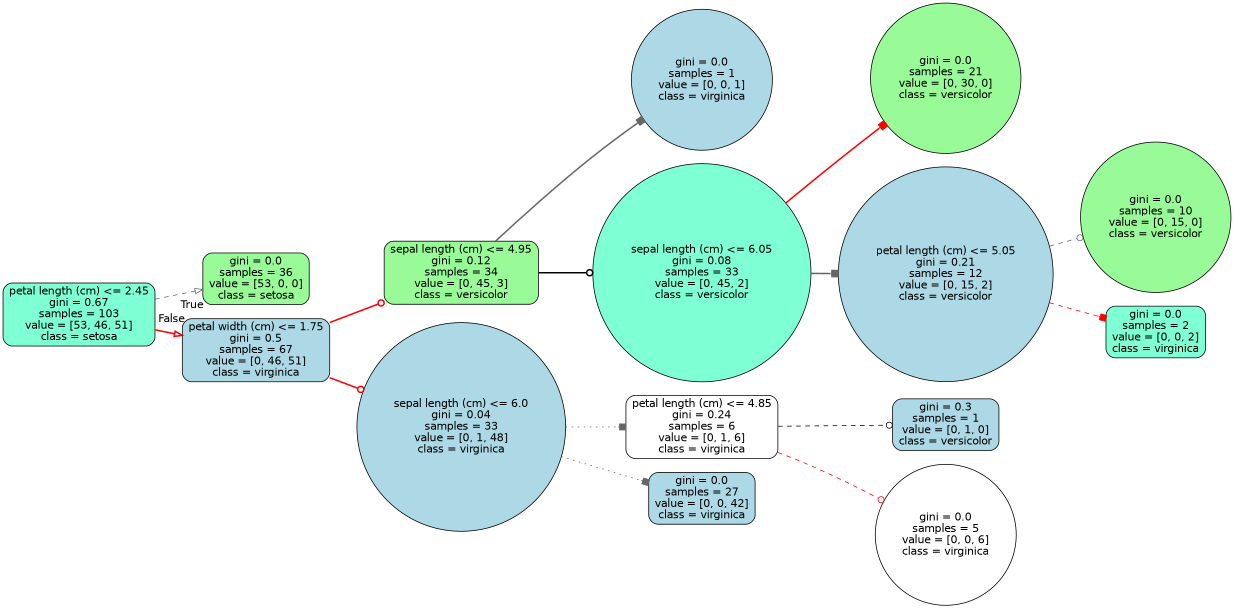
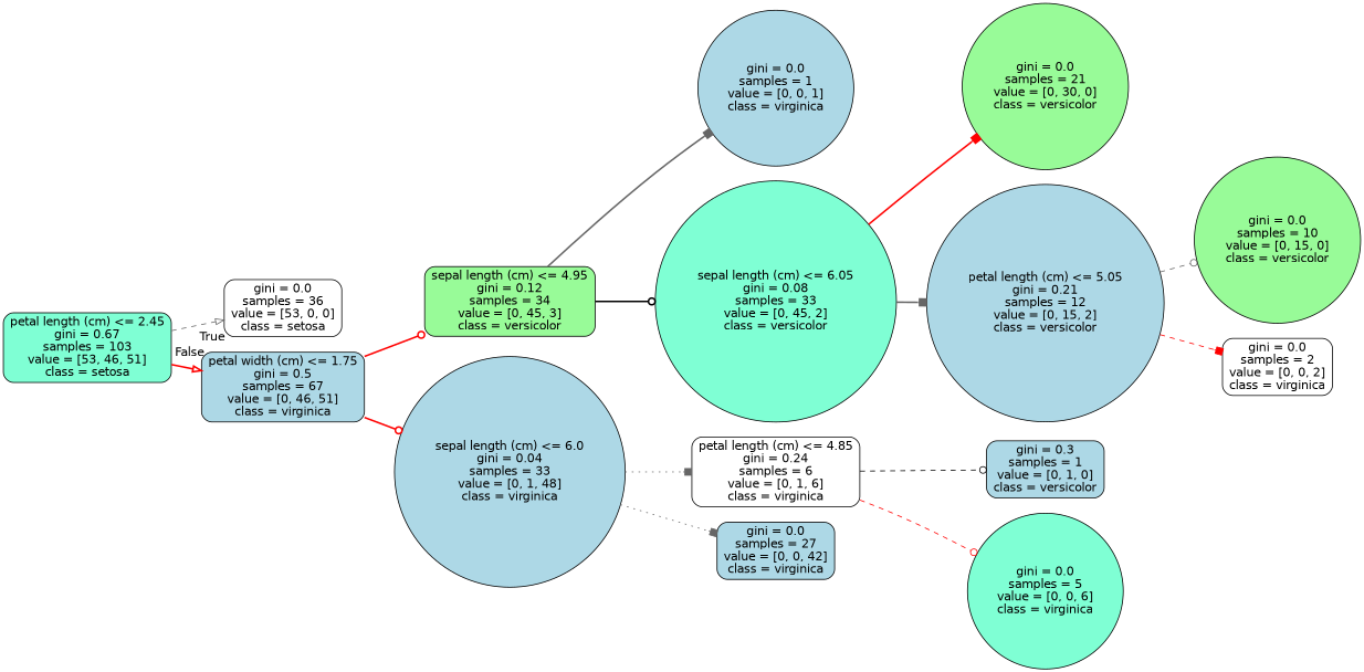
  digraph {
    rankdir=LR
    node [color=black fillcolor=lightblue fontname=helvetica shape=box style="filled, rounded"]
    edge [arrowhead=odot color=gray40 fontname=helvetica style=bold]
    n1 [fillcolor=aquamarine label="petal length (cm) <= 2.45\ngini = 0.67\nsamples = 103\nvalue = [53, 46, 51]\nclass = setosa"]
-   n2 [fillcolor=palegreen label="gini = 0.0\nsamples = 36\nvalue = [53, 0, 0]\nclass = setosa"]
+   n2 [fillcolor=white label="gini = 0.0\nsamples = 36\nvalue = [53, 0, 0]\nclass = setosa"]
    n3 [label="petal width (cm) <= 1.75\ngini = 0.5\nsamples = 67\nvalue = [0, 46, 51]\nclass = virginica"]
    n4 [fillcolor=palegreen label="sepal length (cm) <= 4.95\ngini = 0.12\nsamples = 34\nvalue = [0, 45, 3]\nclass = versicolor"]
    n5 [label="sepal length (cm) <= 6.0\ngini = 0.04\nsamples = 33\nvalue = [0, 1, 48]\nclass = virginica" shape=circle]
    n6 [label="gini = 0.0\nsamples = 1\nvalue = [0, 0, 1]\nclass = virginica" shape=circle]
    n7 [fillcolor=aquamarine label="sepal length (cm) <= 6.05\ngini = 0.08\nsamples = 33\nvalue = [0, 45, 2]\nclass = versicolor" shape=circle]
    n8 [fillcolor=white label="petal length (cm) <= 4.85\ngini = 0.24\nsamples = 6\nvalue = [0, 1, 6]\nclass = virginica"]
    n9 [label="gini = 0.0\nsamples = 27\nvalue = [0, 0, 42]\nclass = virginica"]
    n10 [fillcolor=palegreen label="gini = 0.0\nsamples = 21\nvalue = [0, 30, 0]\nclass = versicolor" shape=circle]
    n11 [label="petal length (cm) <= 5.05\ngini = 0.21\nsamples = 12\nvalue = [0, 15, 2]\nclass = versicolor" shape=circle]
    n12 [fillcolor=palegreen label="gini = 0.0\nsamples = 10\nvalue = [0, 15, 0]\nclass = versicolor" shape=circle]
-   n13 [fillcolor=aquamarine label="gini = 0.0\nsamples = 2\nvalue = [0, 0, 2]\nclass = virginica"]
+   n13 [fillcolor=white label="gini = 0.0\nsamples = 2\nvalue = [0, 0, 2]\nclass = virginica"]
    n14 [label="gini = 0.3\nsamples = 1\nvalue = [0, 1, 0]\nclass = versicolor"]
-   n15 [fillcolor=white label="gini = 0.0\nsamples = 5\nvalue = [0, 0, 6]\nclass = virginica" shape=circle]
+   n15 [fillcolor=aquamarine label="gini = 0.0\nsamples = 5\nvalue = [0, 0, 6]\nclass = virginica" shape=circle]
    n1 -> n2 [arrowhead=onormal headlabel=True labelangle=45 labeldistance=2.5 style=dashed]
    n1 -> n3 [arrowhead=onormal color=red headlabel=False labelangle=-45 labeldistance=2.5]
    n3 -> n4 [color=red]
    n3 -> n5 [color=red]
    n4 -> n6 [arrowhead=box]
    n4 -> n7 [color=black]
    n5 -> n8 [arrowhead=box style=dotted]
    n5 -> n9 [arrowhead=box style=dotted]
    n7 -> n10 [arrowhead=box color=red]
    n7 -> n11 [arrowhead=box]
    n8 -> n14 [color=black style=dashed]
    n8 -> n15 [color=red style=dashed]
    n11 -> n12 [style=dashed]
    n11 -> n13 [arrowhead=box color=red style=dashed]
  }
